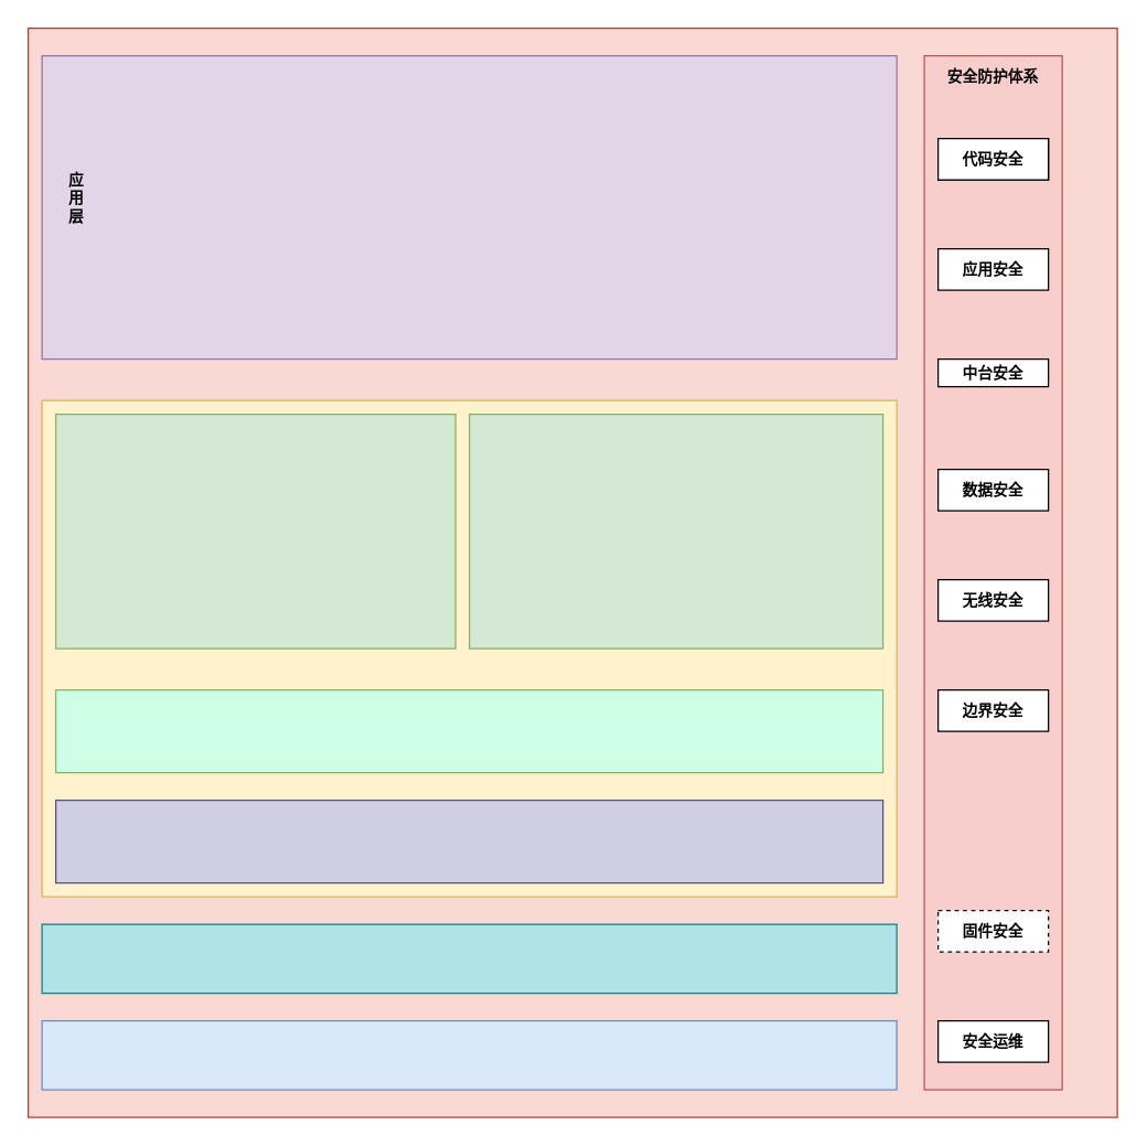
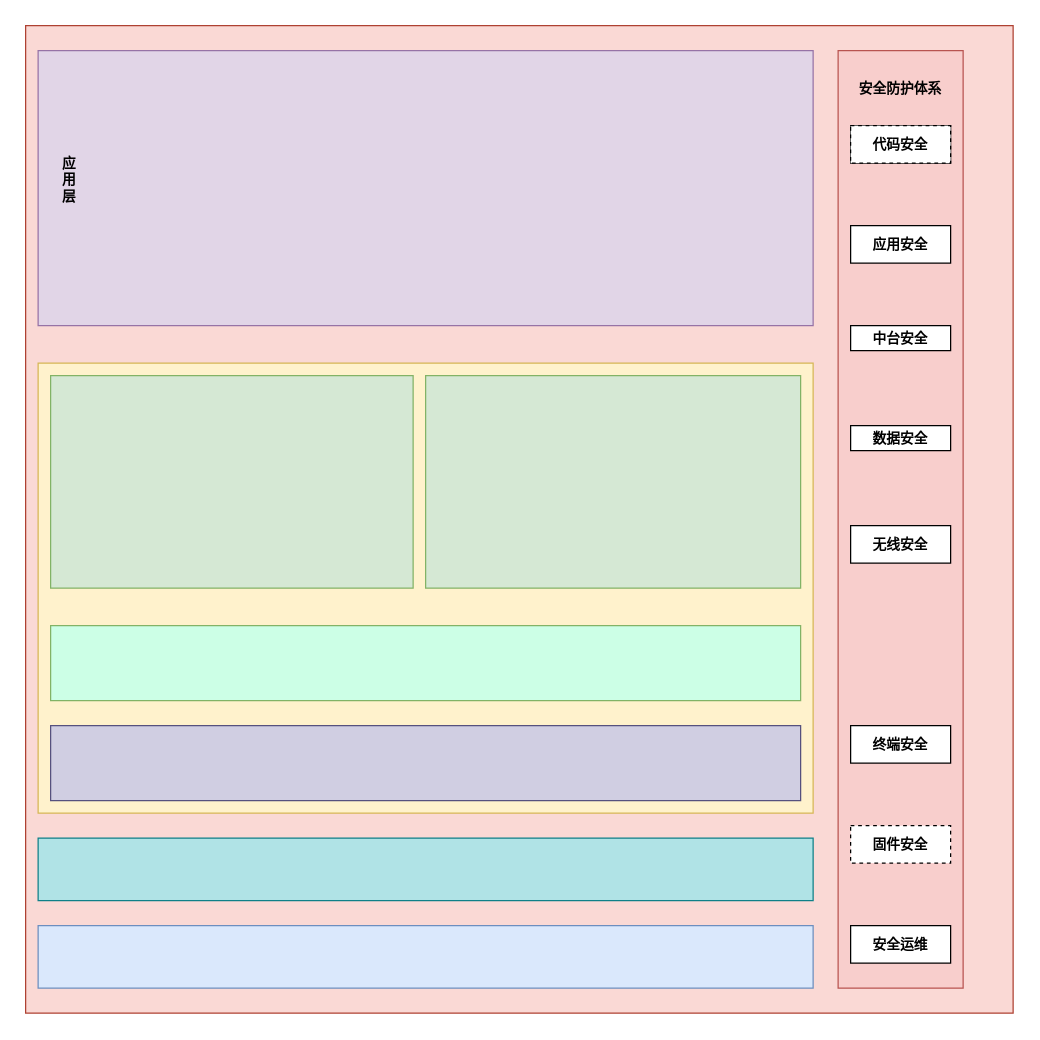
  <mxCell id="0" />
  <mxCell id="1" parent="0" />
  <mxCell id="2" value="" style="whiteSpace=wrap;html=1;aspect=fixed;hachureGap=4;pointerEvents=0;fillColor=#fad9d5;strokeColor=#ae4132;" vertex="1" parent="1"><mxGeometry x="20" y="20" width="790" height="790" as="geometry" /></mxCell>
  <mxCell id="3" value="" style="rounded=0;whiteSpace=wrap;html=1;hachureGap=4;pointerEvents=0;fillColor=#e1d5e7;strokeColor=#9673a6;" vertex="1" parent="1"><mxGeometry x="30" y="40" width="620" height="220" as="geometry" /></mxCell>
  <mxCell id="4" value="" style="rounded=0;whiteSpace=wrap;html=1;hachureGap=4;pointerEvents=0;fillColor=#fff2cc;strokeColor=#d6b656;" vertex="1" parent="1"><mxGeometry x="30" y="290" width="620" height="360" as="geometry" /></mxCell>
  <mxCell id="5" value="" style="rounded=0;whiteSpace=wrap;html=1;hachureGap=4;pointerEvents=0;fillColor=#b0e3e6;strokeColor=#0e8088;" vertex="1" parent="1"><mxGeometry x="30" y="670" width="620" height="50" as="geometry" /></mxCell>
  <mxCell id="6" value="" style="rounded=0;whiteSpace=wrap;html=1;hachureGap=4;pointerEvents=0;fillColor=#dae8fc;strokeColor=#6c8ebf;" vertex="1" parent="1"><mxGeometry x="30" y="740" width="620" height="50" as="geometry" /></mxCell>
  <mxCell id="7" value="" style="rounded=0;whiteSpace=wrap;html=1;hachureGap=4;pointerEvents=0;fillColor=#f8cecc;strokeColor=#b85450;" vertex="1" parent="1"><mxGeometry x="670" y="40" width="100" height="750" as="geometry" /></mxCell>
  <mxCell id="8" value="" style="rounded=0;whiteSpace=wrap;html=1;hachureGap=4;pointerEvents=0;fillColor=#d5e8d4;strokeColor=#82b366;" vertex="1" parent="1"><mxGeometry x="40" y="300" width="290" height="170" as="geometry" /></mxCell>
  <mxCell id="9" value="" style="rounded=0;whiteSpace=wrap;html=1;hachureGap=4;pointerEvents=0;fillColor=#d5e8d4;strokeColor=#82b366;" vertex="1" parent="1"><mxGeometry x="340" y="300" width="300" height="170" as="geometry" /></mxCell>
  <mxCell id="10" value="" style="rounded=0;whiteSpace=wrap;html=1;hachureGap=4;pointerEvents=0;fillColor=#CCFFE6;strokeColor=#82b366;" vertex="1" parent="1"><mxGeometry x="40" y="500" width="600" height="60" as="geometry" /></mxCell>
  <mxCell id="11" value="" style="rounded=0;whiteSpace=wrap;html=1;hachureGap=4;pointerEvents=0;fillColor=#d0cee2;strokeColor=#56517e;" vertex="1" parent="1"><mxGeometry x="40" y="580" width="600" height="60" as="geometry" /></mxCell>
- <mxCell id="12" value="安全防护体系" style="text;html=1;strokeColor=none;fillColor=none;align=center;verticalAlign=middle;whiteSpace=wrap;rounded=0;hachureGap=4;pointerEvents=0;fontSize=11;fontStyle=1" vertex="1" parent="1"><mxGeometry x="680" y="45" width="80" height="20" as="geometry" /></mxCell>
+ <mxCell id="12" value="安全防护体系" style="text;html=1;strokeColor=none;fillColor=none;align=center;verticalAlign=middle;whiteSpace=wrap;rounded=0;hachureGap=4;pointerEvents=0;fontSize=11;fontStyle=1" vertex="1" parent="1"><mxGeometry x="680" y="60" width="80" height="20" as="geometry" /></mxCell>
  <mxCell id="13" value="" style="rounded=0;whiteSpace=wrap;html=1;hachureGap=4;pointerEvents=0;fontSize=11;" vertex="1" parent="1"><mxGeometry x="680" y="100" width="80" height="30" as="geometry" /></mxCell>
- <mxCell id="14" value="&lt;b&gt;代码安全&lt;/b&gt;" style="rounded=0;whiteSpace=wrap;html=1;hachureGap=4;pointerEvents=0;fontSize=11;" vertex="1" parent="1"><mxGeometry x="680" y="100" width="80" height="30" as="geometry" /></mxCell>
+ <mxCell id="14" value="&lt;b&gt;代码安全&lt;/b&gt;" style="rounded=0;whiteSpace=wrap;html=1;hachureGap=4;pointerEvents=0;fontSize=11;dashed=1;" vertex="1" parent="1"><mxGeometry x="680" y="100" width="80" height="30" as="geometry" /></mxCell>
  <mxCell id="15" value="&lt;b&gt;应用安全&lt;/b&gt;" style="rounded=0;whiteSpace=wrap;html=1;hachureGap=4;pointerEvents=0;fontSize=11;" vertex="1" parent="1"><mxGeometry x="680" y="180" width="80" height="30" as="geometry" /></mxCell>
  <mxCell id="16" value="&lt;b&gt;中台安全&lt;/b&gt;" style="rounded=0;whiteSpace=wrap;html=1;hachureGap=4;pointerEvents=0;fontSize=11;" vertex="1" parent="1"><mxGeometry x="680" y="260" width="80" height="20" as="geometry" /></mxCell>
- <mxCell id="17" value="&lt;b&gt;数据安全&lt;/b&gt;" style="rounded=0;whiteSpace=wrap;html=1;hachureGap=4;pointerEvents=0;fontSize=11;" vertex="1" parent="1"><mxGeometry x="680" y="340" width="80" height="30" as="geometry" /></mxCell>
+ <mxCell id="17" value="&lt;b&gt;数据安全&lt;/b&gt;" style="rounded=0;whiteSpace=wrap;html=1;hachureGap=4;pointerEvents=0;fontSize=11;" vertex="1" parent="1"><mxGeometry x="680" y="340" width="80" height="20" as="geometry" /></mxCell>
  <mxCell id="18" value="&lt;b&gt;无线安全&lt;/b&gt;" style="rounded=0;whiteSpace=wrap;html=1;hachureGap=4;pointerEvents=0;fontSize=11;" vertex="1" parent="1"><mxGeometry x="680" y="420" width="80" height="30" as="geometry" /></mxCell>
- <mxCell id="19" value="&lt;b&gt;边界安全&lt;/b&gt;" style="rounded=0;whiteSpace=wrap;html=1;hachureGap=4;pointerEvents=0;fontSize=11;" vertex="1" parent="1"><mxGeometry x="680" y="500" width="80" height="30" as="geometry" /></mxCell>
+ <mxCell id="20" value="&lt;b&gt;终端安全&lt;/b&gt;" style="rounded=0;whiteSpace=wrap;html=1;hachureGap=4;pointerEvents=0;fontSize=11;" vertex="1" parent="1"><mxGeometry x="680" y="580" width="80" height="30" as="geometry" /></mxCell>
  <mxCell id="21" value="&lt;b&gt;固件安全&lt;/b&gt;" style="rounded=0;whiteSpace=wrap;html=1;hachureGap=4;pointerEvents=0;fontSize=11;dashed=1;" vertex="1" parent="1"><mxGeometry x="680" y="660" width="80" height="30" as="geometry" /></mxCell>
  <mxCell id="22" value="&lt;b&gt;安全运维&lt;/b&gt;" style="rounded=0;whiteSpace=wrap;html=1;hachureGap=4;pointerEvents=0;fontSize=11;" vertex="1" parent="1"><mxGeometry x="680" y="740" width="80" height="30" as="geometry" /></mxCell>
  <mxCell id="23" value="应&lt;br&gt;用&lt;br&gt;层&lt;br&gt;&lt;br&gt;" style="text;html=1;strokeColor=none;fillColor=none;align=center;verticalAlign=middle;whiteSpace=wrap;rounded=0;hachureGap=4;pointerEvents=0;fontSize=11;fontStyle=1" vertex="1" parent="1"><mxGeometry x="40" y="70" width="30" height="160" as="geometry" /></mxCell>
